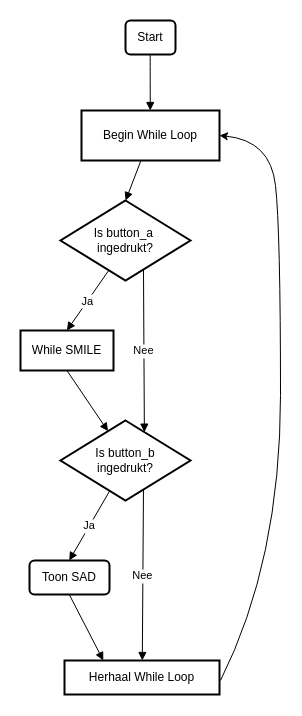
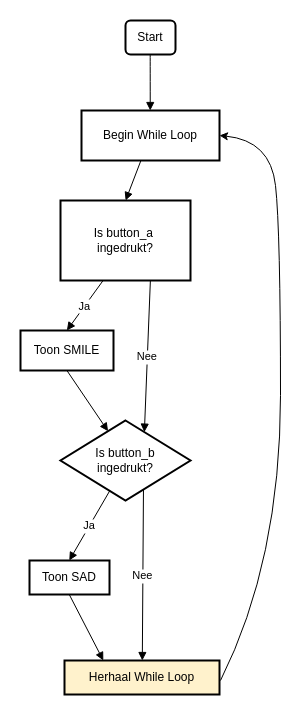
  <mxCell id="0" />
  <mxCell id="1" parent="0" />
  <mxCell id="2" value="Start" style="whiteSpace=wrap;strokeWidth=2;rounded=1;" vertex="1" parent="1"><mxGeometry x="125" y="20" width="50" height="34" as="geometry" /></mxCell>
  <mxCell id="3" value="Begin While Loop" style="whiteSpace=wrap;strokeWidth=2;" vertex="1" parent="1"><mxGeometry x="81" y="110" width="138" height="50" as="geometry" /></mxCell>
- <mxCell id="4" value="Is button_a &#10;ingedrukt?" style="rhombus;strokeWidth=2;whiteSpace=wrap;" vertex="1" parent="1"><mxGeometry x="60" y="200" width="130" height="80" as="geometry" /></mxCell>
- <mxCell id="5" value="While SMILE" style="whiteSpace=wrap;strokeWidth=2;" vertex="1" parent="1"><mxGeometry x="20" y="330" width="93" height="40" as="geometry" /></mxCell>
+ <mxCell id="4" value="Is button_a &#10;ingedrukt?" style="strokeWidth=2;whiteSpace=wrap;rounded=0;" vertex="1" parent="1"><mxGeometry x="60" y="200" width="130" height="80" as="geometry" /></mxCell>
+ <mxCell id="5" value="Toon SMILE" style="whiteSpace=wrap;strokeWidth=2;" vertex="1" parent="1"><mxGeometry x="20" y="330" width="93" height="40" as="geometry" /></mxCell>
  <mxCell id="6" value="Is button_b&#10;ingedrukt?" style="rhombus;strokeWidth=2;whiteSpace=wrap;" vertex="1" parent="1"><mxGeometry x="60" y="420" width="130" height="80" as="geometry" /></mxCell>
- <mxCell id="7" value="Toon SAD" style="whiteSpace=wrap;strokeWidth=2;rounded=1;" vertex="1" parent="1"><mxGeometry x="29" y="560" width="80" height="34" as="geometry" /></mxCell>
- <mxCell id="8" value="Herhaal While Loop" style="whiteSpace=wrap;strokeWidth=2;" vertex="1" parent="1"><mxGeometry x="64" y="660" width="155" height="34" as="geometry" /></mxCell>
+ <mxCell id="7" value="Toon SAD" style="whiteSpace=wrap;strokeWidth=2;" vertex="1" parent="1"><mxGeometry x="29" y="560" width="80" height="34" as="geometry" /></mxCell>
+ <mxCell id="8" value="Herhaal While Loop" style="whiteSpace=wrap;strokeWidth=2;fillColor=#fff2cc;" vertex="1" parent="1"><mxGeometry x="64" y="660" width="155" height="34" as="geometry" /></mxCell>
  <mxCell id="9" value="" style="curved=1;startArrow=none;endArrow=block;exitX=0.494;exitY=0.985;entryX=0.498;entryY=-0.015;rounded=0;" edge="1" parent="1" source="2" target="3"><mxGeometry relative="1" as="geometry"><Array as="points" /></mxGeometry></mxCell>
  <mxCell id="10" value="" style="startArrow=none;endArrow=block;entryX=0.501;entryY=0;rounded=0;" edge="1" parent="1" source="3" target="4"><mxGeometry relative="1" as="geometry" /></mxCell>
  <mxCell id="11" value="Ja" style="startArrow=none;endArrow=block;exitX=0.328;exitY=0.999;entryX=0.499;entryY=0.008;rounded=0;" edge="1" parent="1" source="4" target="5"><mxGeometry relative="1" as="geometry" /></mxCell>
  <mxCell id="12" value="" style="startArrow=none;endArrow=block;exitX=0.499;exitY=0.993;entryX=0.316;entryY=-0.001;rounded=0;" edge="1" parent="1" source="5" target="6"><mxGeometry relative="1" as="geometry" /></mxCell>
  <mxCell id="13" value="Nee" style="startArrow=none;endArrow=block;exitX=0.691;exitY=0.999;entryX=0.705;entryY=-0.001;rounded=0;" edge="1" parent="1" source="4" target="6"><mxGeometry relative="1" as="geometry" /></mxCell>
  <mxCell id="14" value="Ja" style="startArrow=none;endArrow=block;exitX=0.34;exitY=1.0;entryX=0.497;entryY=-0.014;rounded=0;" edge="1" parent="1" source="6" target="7"><mxGeometry relative="1" as="geometry" /></mxCell>
  <mxCell id="15" value="" style="startArrow=none;endArrow=block;exitX=0.497;exitY=0.972;entryX=0.251;entryY=0.001;rounded=0;" edge="1" parent="1" source="7" target="8"><mxGeometry relative="1" as="geometry" /></mxCell>
  <mxCell id="16" value="Nee" style="startArrow=none;endArrow=block;exitX=0.691;exitY=1.0;entryX=0.502;entryY=0.001;rounded=0;" edge="1" parent="1" source="6" target="8"><mxGeometry relative="1" as="geometry" /></mxCell>
  <mxCell id="17" value="" style="endArrow=classic;html=1;rounded=0;entryX=1;entryY=0.5;entryDx=0;entryDy=0;curved=1;" edge="1" parent="1" target="3"><mxGeometry width="50" height="50" relative="1" as="geometry"><mxPoint x="220" y="680" as="sourcePoint" /><mxPoint x="230" y="340" as="targetPoint" /><Array as="points"><mxPoint x="280" y="560" /><mxPoint x="280" y="230" /><mxPoint x="270" y="140" /></Array></mxGeometry></mxCell>
